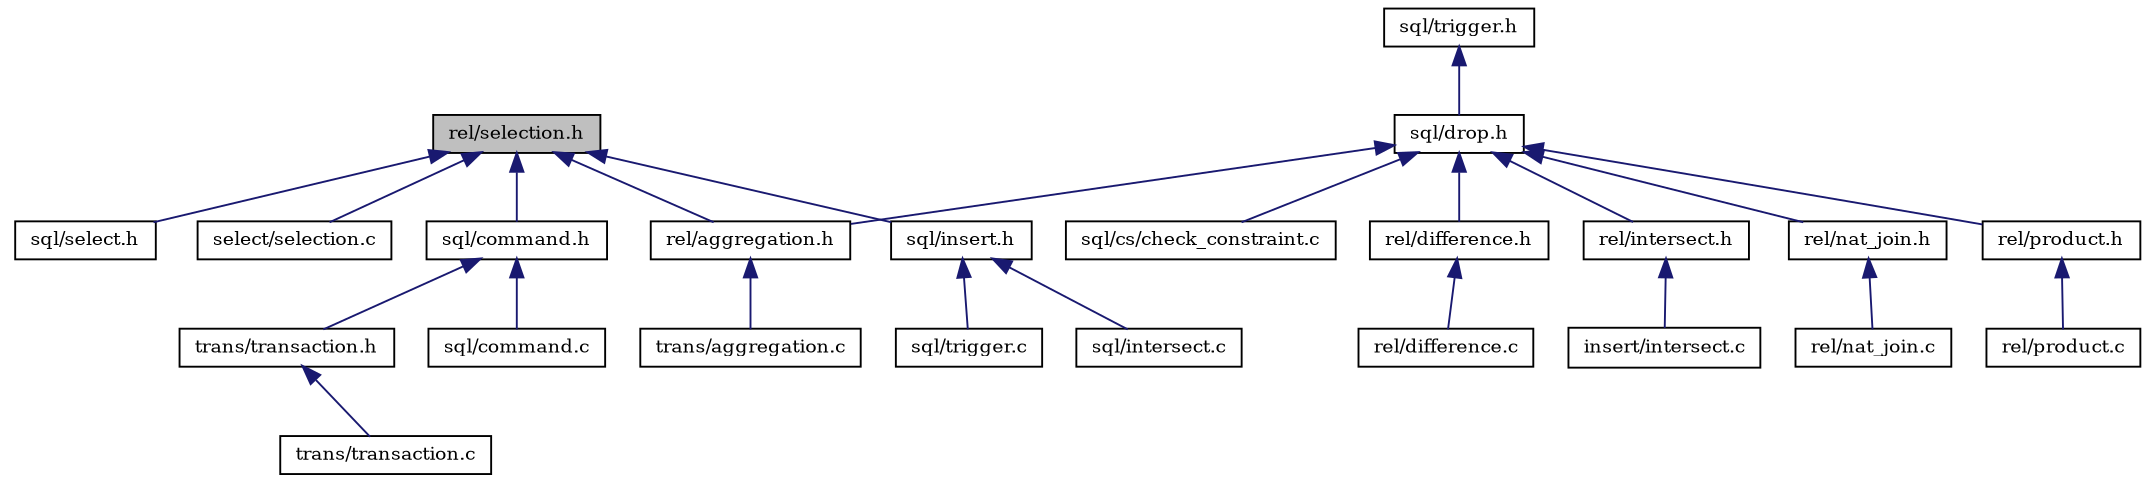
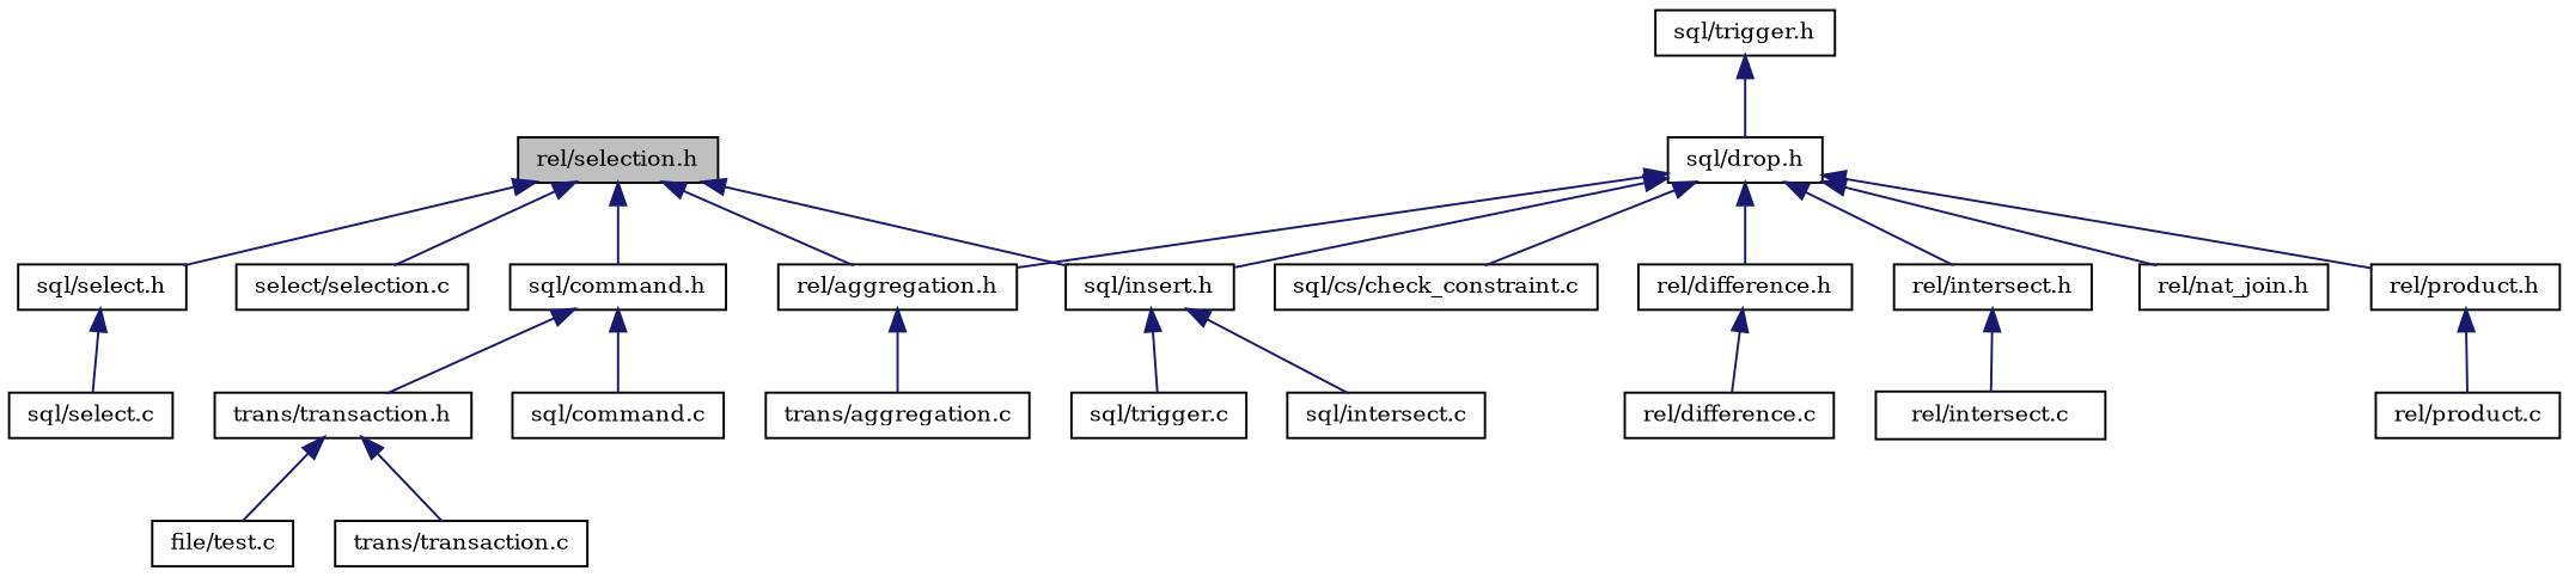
  digraph {
    fontname="DejaVu Serif"
    node [color=black fontname="DejaVu Serif" fontsize=10 shape=record]
    edge [color=midnightblue dir=back fontname="DejaVu Serif" fontsize=10 labelfontname=Helvetica labelfontsize=10 style=solid]
    n1 [fillcolor=grey75 fontcolor=black height=0.2 label="rel/selection.h" style=filled width=0.4]
    n2 [height=0.2 label="sql/command.h" width=0.4]
    n3 [height=0.2 label="rel/aggregation.h" width=0.4]
    n4 [height=0.2 label="select/selection.c" width=0.4]
    n5 [height=0.2 label="sql/select.h" width=0.4]
    n6 [height=0.2 label="sql/insert.h" width=0.4]
    n7 [height=0.2 label="trans/transaction.h" width=0.4]
    n8 [height=0.2 label="sql/command.c" width=0.4]
    n9 [height=0.2 label="sql/trigger.h" width=0.4]
    n10 [height=0.2 label="sql/drop.h" width=0.4]
    n11 [height=0.2 label="trans/aggregation.c" width=0.4]
+   n12 [height=0.2 label="sql/select.c" width=0.4]
+   n13 [height=0.2 label="file/test.c" width=0.4]
    n14 [height=0.2 label="trans/transaction.c" width=0.4]
    n15 [height=0.2 label="sql/cs/check_constraint.c" width=0.4]
    n16 [height=0.2 label="rel/difference.h" width=0.4]
    n17 [height=0.2 label="rel/intersect.h" width=0.4]
    n18 [height=0.2 label="rel/nat_join.h" width=0.4]
    n19 [height=0.2 label="rel/product.h" width=0.4]
    n20 [height=0.2 label="sql/trigger.c" width=0.4]
    n21 [height=0.2 label="rel/difference.c" width=0.4]
-   n22 [height=0.2 label="insert/intersect.c" width=0.4]
-   n23 [height=0.2 label="rel/nat_join.c" width=0.4]
+   n22 [height=0.2 label="rel/intersect.c" width=0.4]
    n24 [height=0.2 label="rel/product.c" width=0.4]
    n25 [height=0.2 label="sql/intersect.c" width=0.4]
    n1 -> n2
    n1 -> n3
    n1 -> n4
    n1 -> n5
    n1 -> n6
    n2 -> n7
    n2 -> n8
    n3 -> n11
+   n5 -> n12
    n6 -> n20
    n6 -> n25
+   n7 -> n13
    n7 -> n14
    n9 -> n10
    n10 -> n3
+   n10 -> n6
    n10 -> n15
    n10 -> n16
    n10 -> n17
    n10 -> n18
    n10 -> n19
    n16 -> n21
    n17 -> n22
-   n18 -> n23
    n19 -> n24
  }
